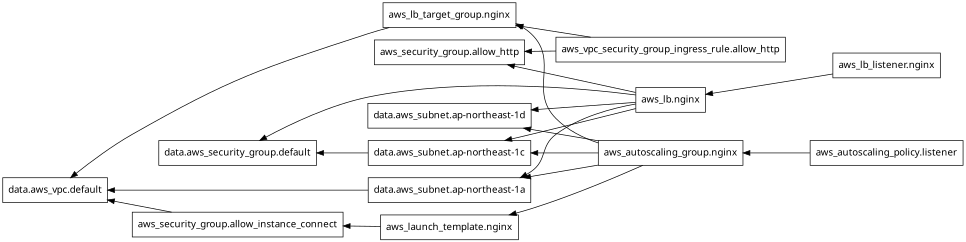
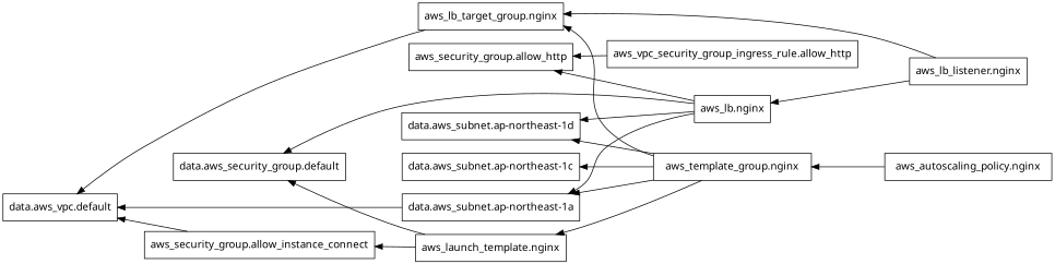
  digraph {
    rankdir=RL
    node [fontname="sans-serif" shape=rect]
    n1 [label="data.aws_security_group.default"]
    n2 [label="data.aws_subnet.ap-northeast-1a"]
    n3 [label="data.aws_vpc.default"]
    n4 [label="data.aws_subnet.ap-northeast-1c"]
    n5 [label="data.aws_subnet.ap-northeast-1d"]
-   n6 [label="aws_autoscaling_group.nginx"]
+   n6 [label="aws_template_group.nginx"]
    n7 [label="aws_launch_template.nginx"]
    n8 [label="aws_lb_target_group.nginx"]
    n9 [label="aws_security_group.allow_instance_connect"]
-   n10 [label="aws_autoscaling_policy.listener"]
+   n10 [label="aws_autoscaling_policy.nginx"]
    n11 [label="aws_lb.nginx"]
    n12 [label="aws_security_group.allow_http"]
    n13 [label="aws_lb_listener.nginx"]
    n14 [label="aws_vpc_security_group_ingress_rule.allow_http"]
    n2 -> n3
    n6 -> n2
    n6 -> n4
    n6 -> n5
    n6 -> n7
    n6 -> n8
-   n4 -> n1
+   n7 -> n1
    n7 -> n9
    n8 -> n3
    n9 -> n3
    n10 -> n6
    n11 -> n1
    n11 -> n2
-   n11 -> n4
    n11 -> n5
    n11 -> n12
-   n14 -> n8
+   n13 -> n8
    n13 -> n11
    n14 -> n12
  }
